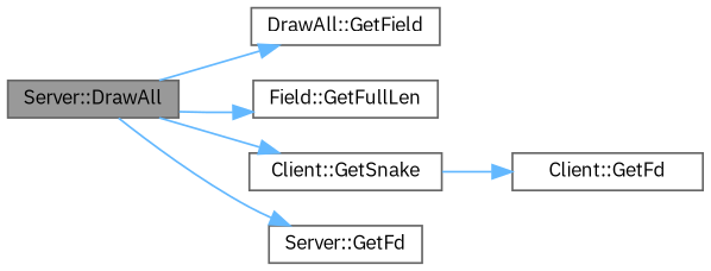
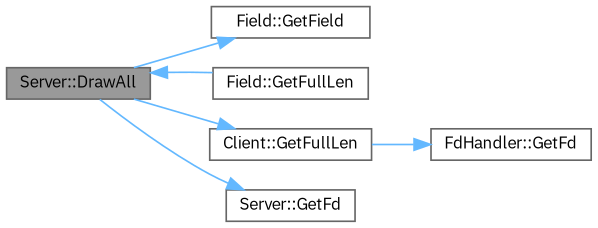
  digraph {
    fontname="IBM Plex Sans"
    rankdir=LR
    node [color=grey40 fillcolor=white fontname="IBM Plex Sans" fontsize=10 shape=box style=filled]
    edge [color=steelblue1 fontname="IBM Plex Sans" fontsize=10 labelfontname=Helvetica labelfontsize=10 style=solid]
    n1 [color=gray40 fillcolor=grey60 fontcolor=black height=0.2 label="Server::DrawAll" width=0.4]
-   n2 [height=0.2 label="DrawAll::GetField" width=0.4]
+   n2 [height=0.2 label="Field::GetField" width=0.4]
    n3 [height=0.2 label="Field::GetFullLen" width=0.4]
-   n4 [height=0.2 label="Client::GetSnake" width=0.4]
+   n4 [height=0.2 label="Client::GetFullLen" width=0.4]
    n5 [height=0.2 label="Server::GetFd" width=0.4]
-   n6 [height=0.2 label="Client::GetFd" width=0.4]
+   n6 [height=0.2 label="FdHandler::GetFd" width=0.4]
    n1 -> n2
-   n1 -> n3
+   n3 -> n1
    n1 -> n4
    n1 -> n5
    n4 -> n6
  }
